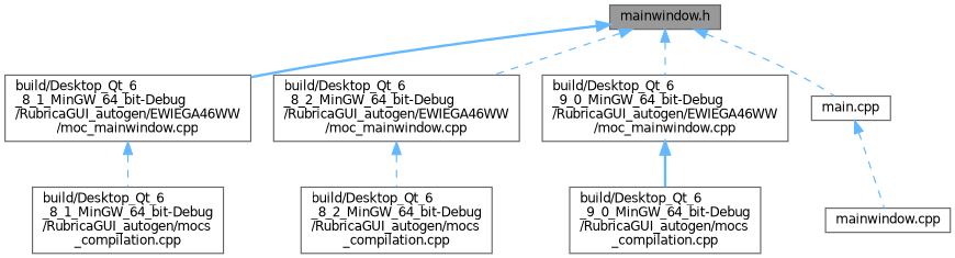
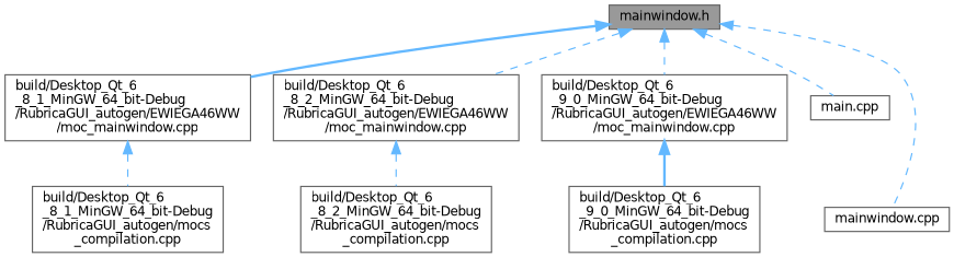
  digraph {
    node [color=grey40 fillcolor=white fontname=Helvetica fontsize=10 shape=box style=filled]
    edge [color=steelblue1 dir=back fontname=Helvetica fontsize=10 labelfontname=Helvetica labelfontsize=10 style=dashed]
    n1 [color=gray40 fillcolor=grey60 fontcolor=black height=0.2 label="mainwindow.h" width=0.4]
    n2 [height=0.2 label="build/Desktop_Qt_6\l_8_1_MinGW_64_bit-Debug\l/RubricaGUI_autogen/EWIEGA46WW\l/moc_mainwindow.cpp" width=0.4]
    n3 [height=0.2 label="build/Desktop_Qt_6\l_8_2_MinGW_64_bit-Debug\l/RubricaGUI_autogen/EWIEGA46WW\l/moc_mainwindow.cpp" width=0.4]
    n4 [height=0.2 label="build/Desktop_Qt_6\l_9_0_MinGW_64_bit-Debug\l/RubricaGUI_autogen/EWIEGA46WW\l/moc_mainwindow.cpp" width=0.4]
    n5 [height=0.2 label="main.cpp" width=0.4]
    n6 [height=0.2 label="mainwindow.cpp" width=0.4]
    n7 [height=0.2 label="build/Desktop_Qt_6\l_8_1_MinGW_64_bit-Debug\l/RubricaGUI_autogen/mocs\l_compilation.cpp" width=0.4]
    n8 [height=0.2 label="build/Desktop_Qt_6\l_8_2_MinGW_64_bit-Debug\l/RubricaGUI_autogen/mocs\l_compilation.cpp" width=0.4]
    n9 [height=0.2 label="build/Desktop_Qt_6\l_9_0_MinGW_64_bit-Debug\l/RubricaGUI_autogen/mocs\l_compilation.cpp" width=0.4]
    n1 -> n2 [style=bold]
    n1 -> n3
    n1 -> n4
    n1 -> n5
-   n5 -> n6
+   n1 -> n6
    n2 -> n7
    n3 -> n8
    n4 -> n9 [style=bold]
  }
